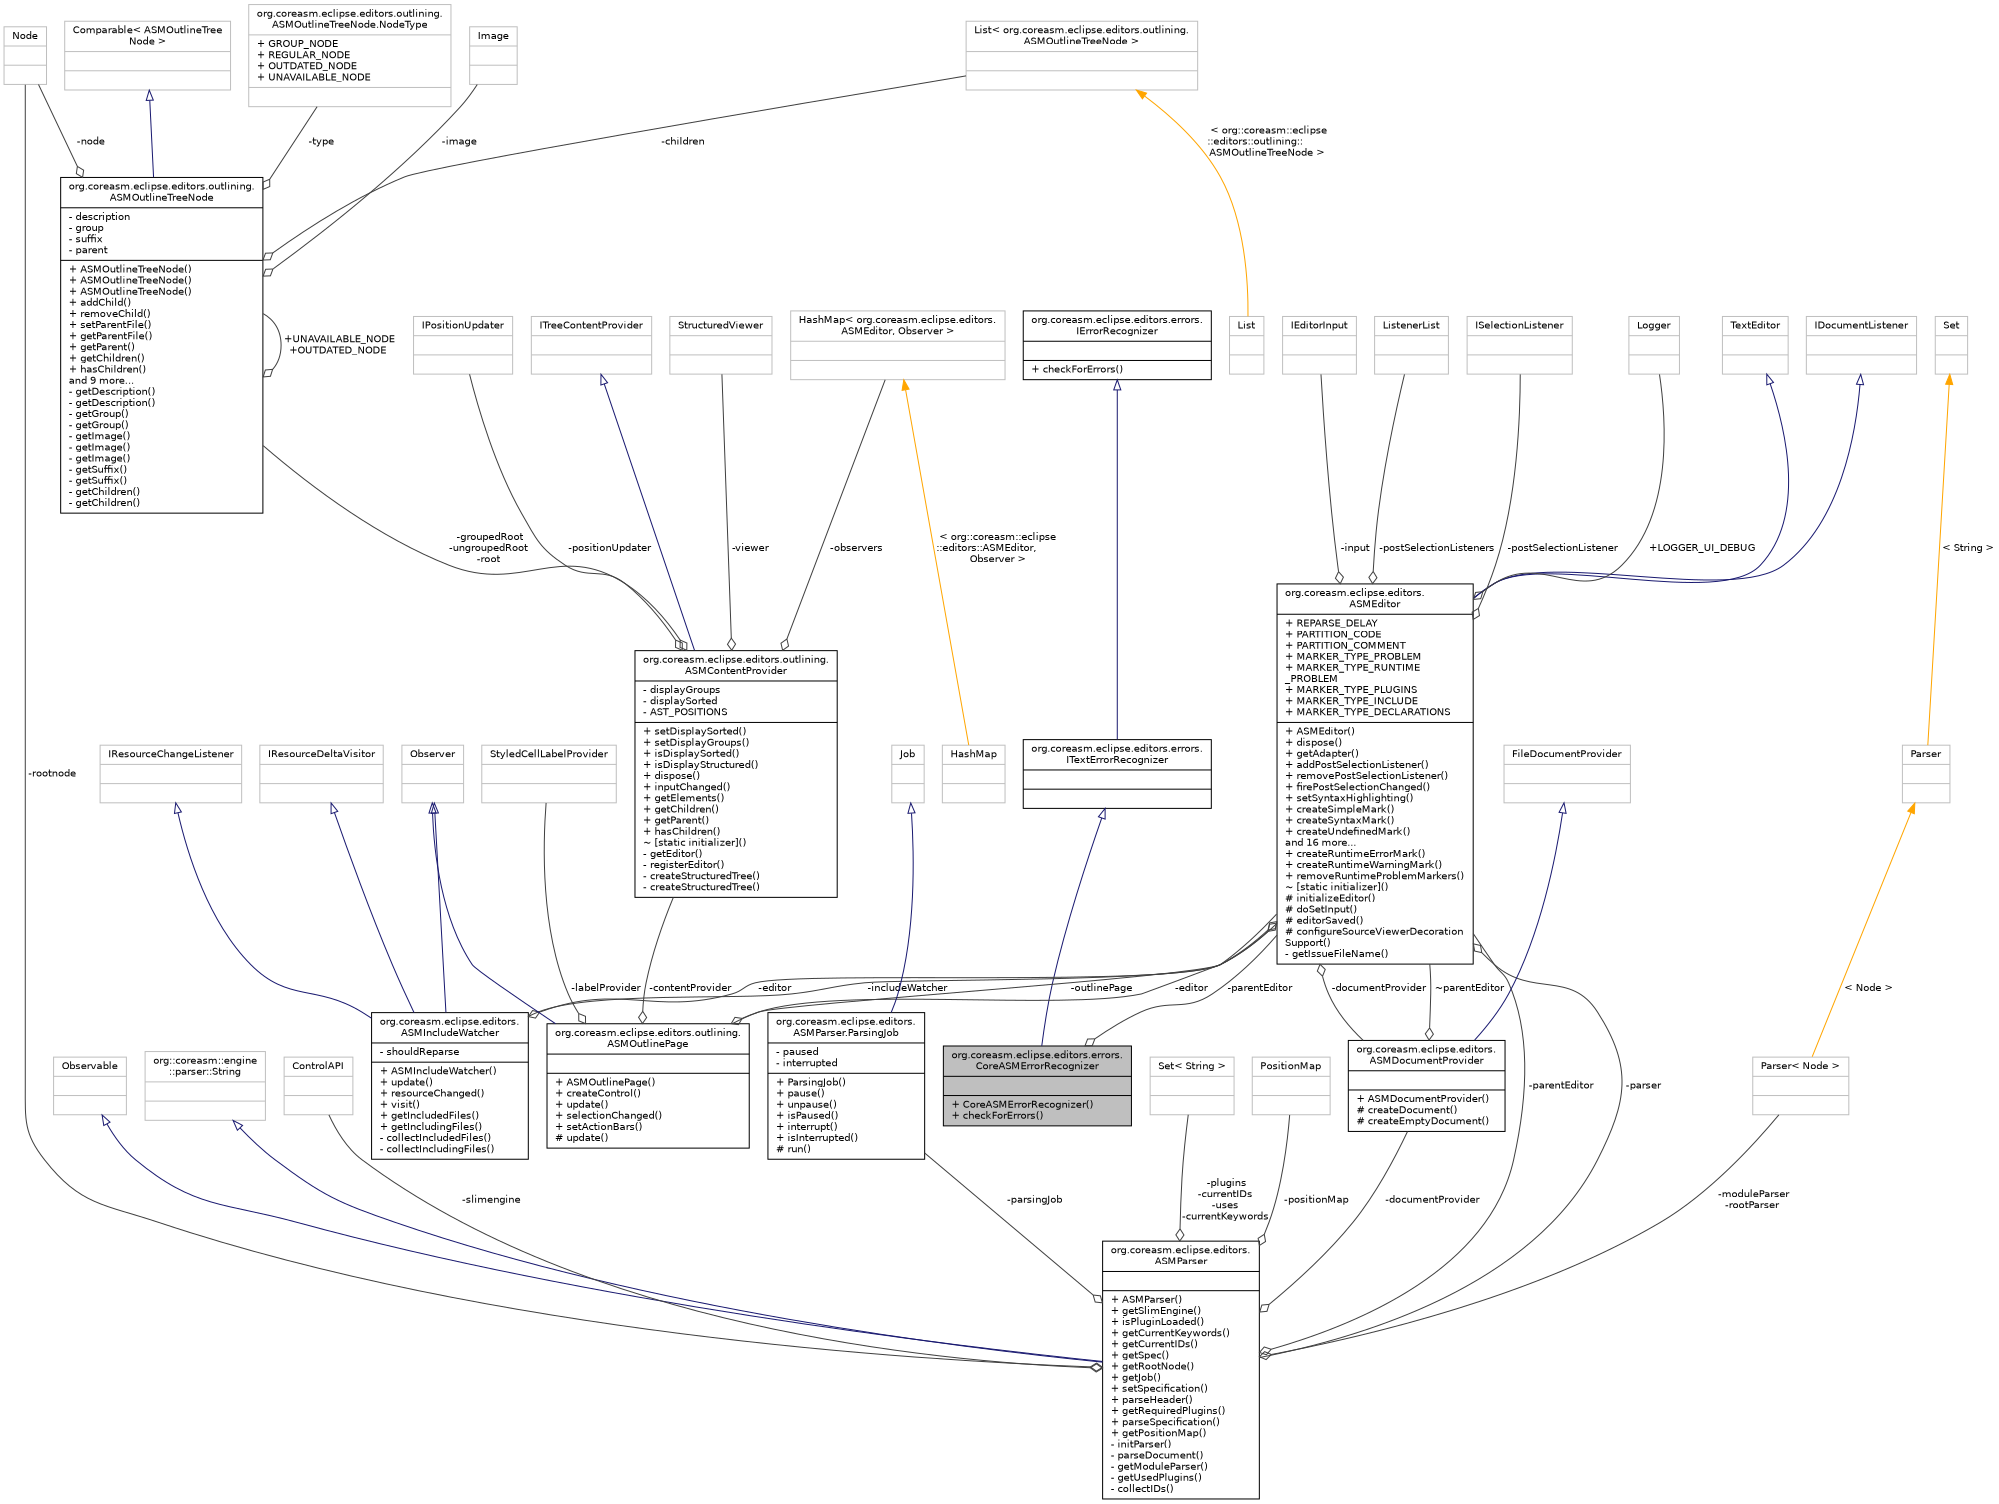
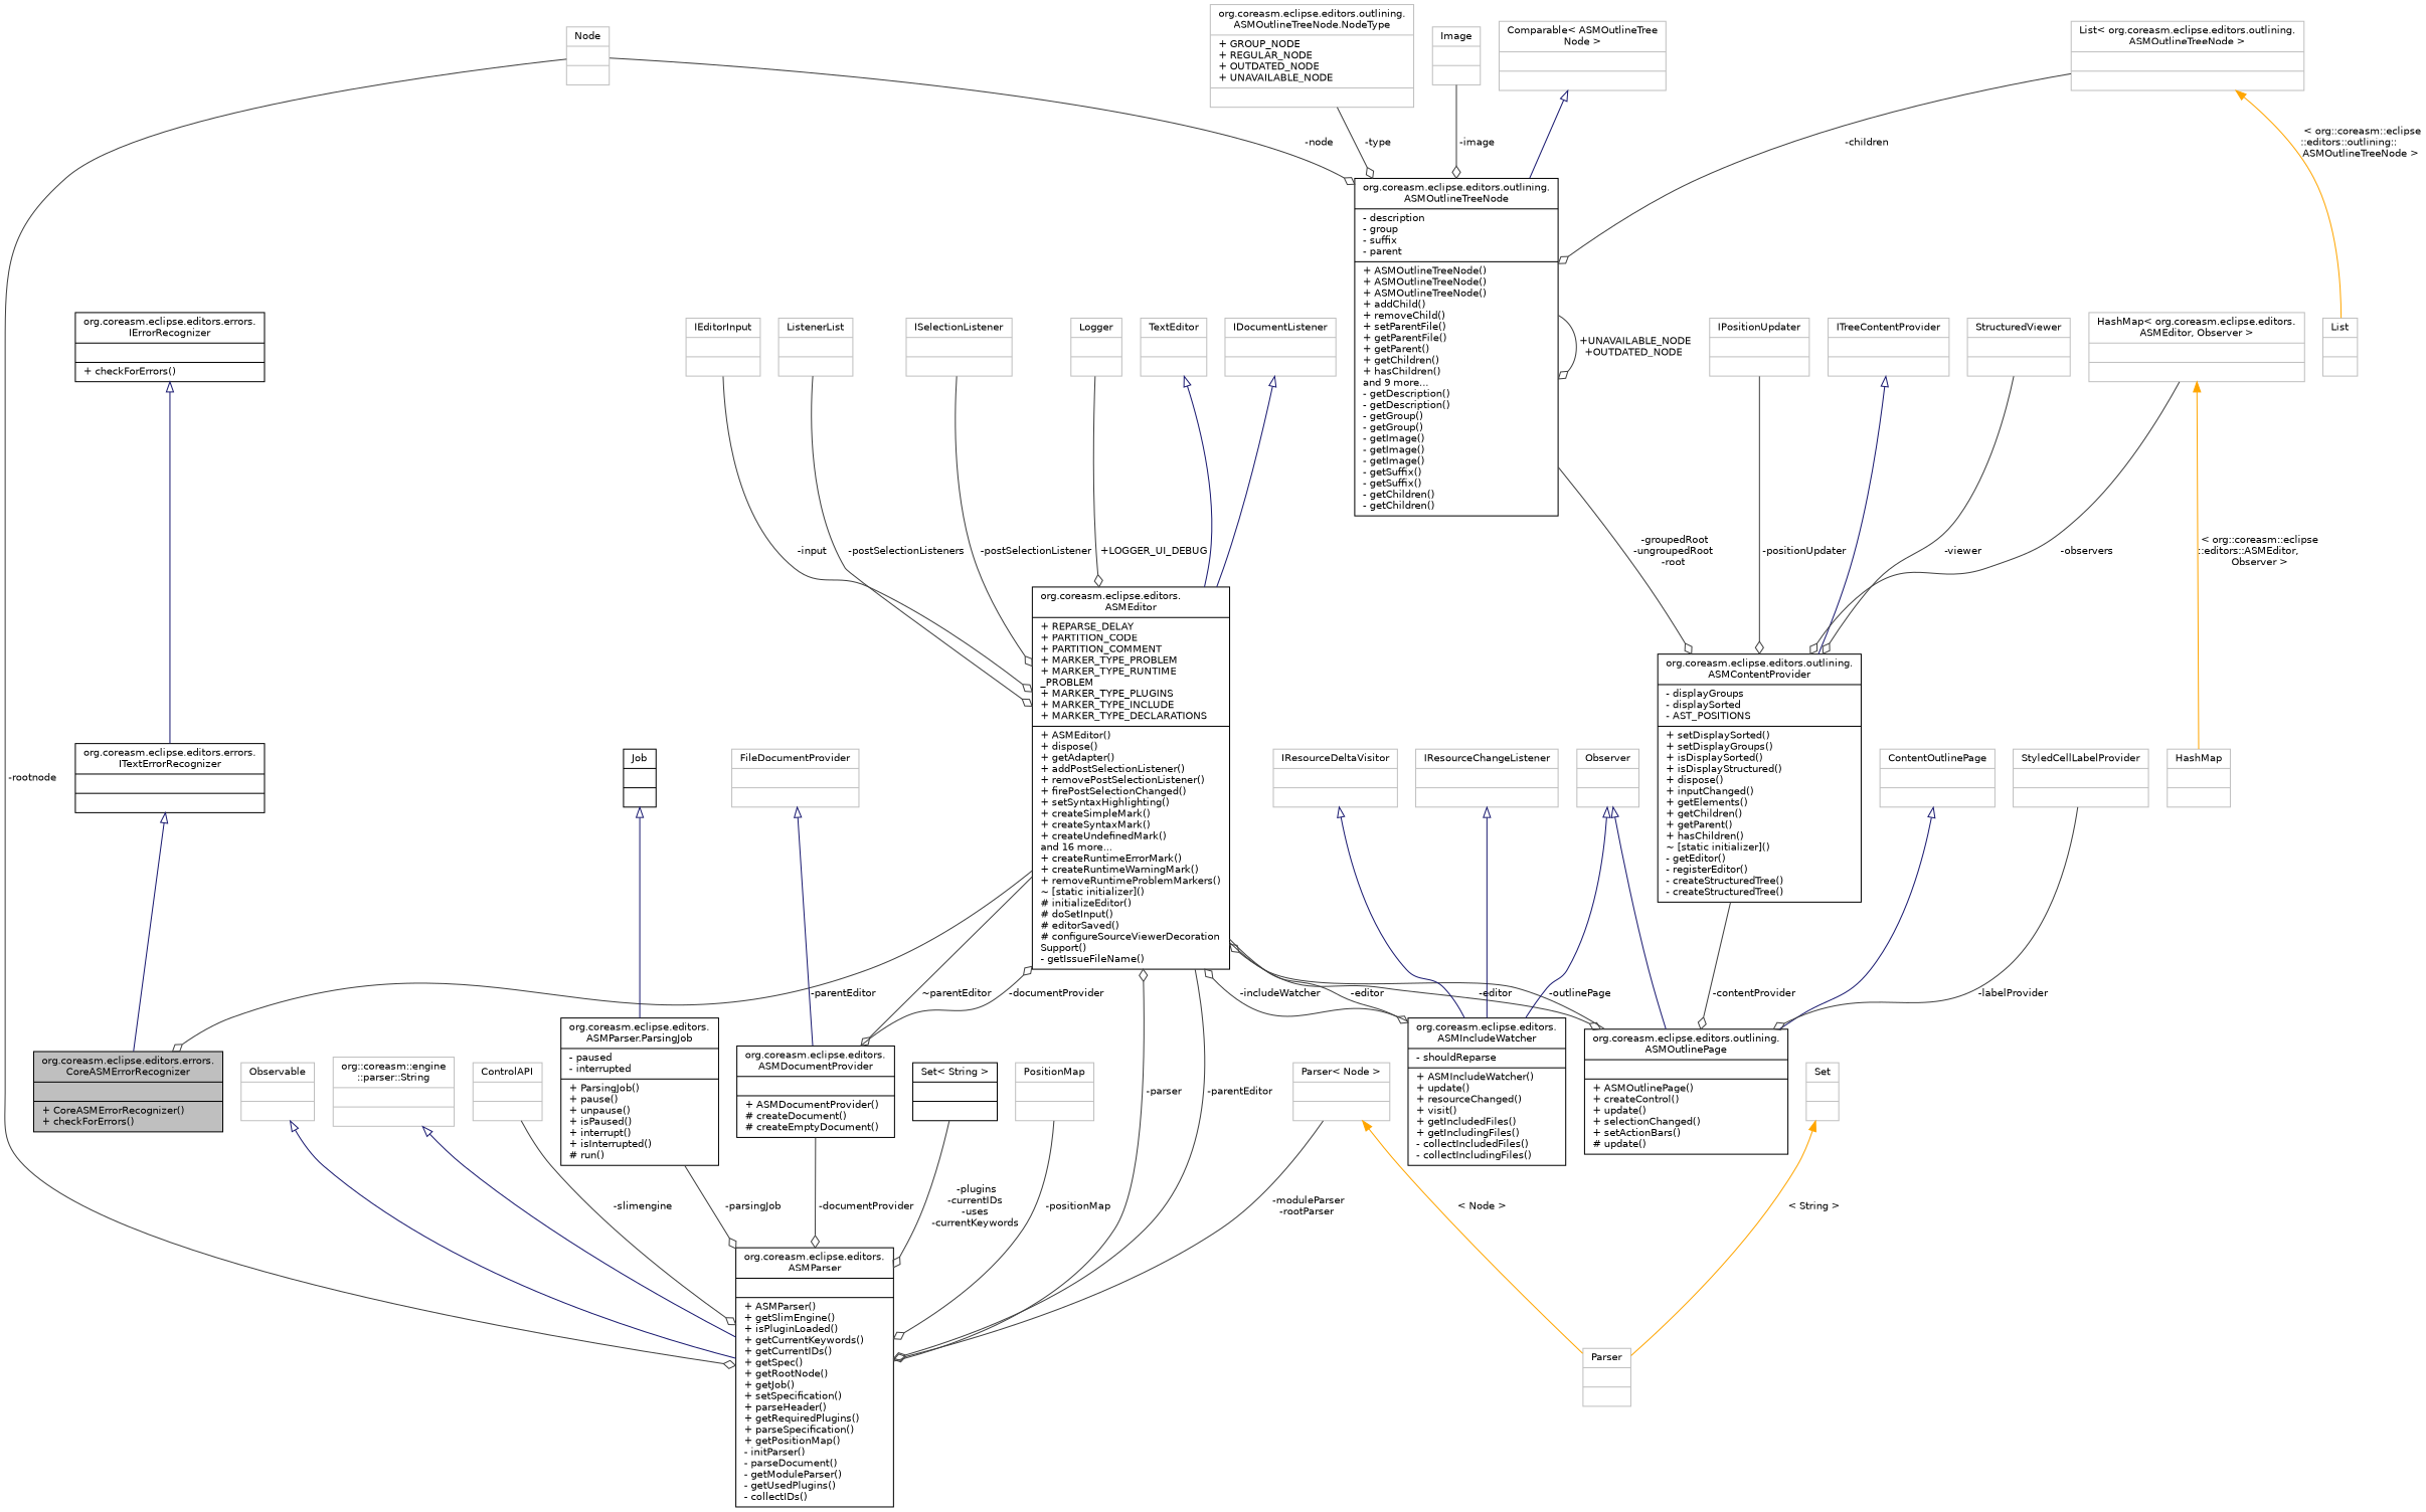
  digraph {
    node [color=grey75 fontname=Helvetica fontsize=10 shape=record]
    edge [color=grey25 fontname=Helvetica fontsize=10 labelfontname=Helvetica labelfontsize=10 style=solid arrowhead=odiamond]
    n1 [color=black fillcolor=grey75 fontcolor=black height=0.2 label="{org.coreasm.eclipse.editors.errors.\lCoreASMErrorRecognizer\n||+ CoreASMErrorRecognizer()\l+ checkForErrors()\l}" style=filled width=0.4]
    n2 [color=black height=0.2 label="{org.coreasm.eclipse.editors.errors.\lITextErrorRecognizer\n||}" width=0.4]
    n3 [color=black height=0.2 label="{org.coreasm.eclipse.editors.errors.\lIErrorRecognizer\n||+ checkForErrors()\l}" width=0.4]
    n4 [color=black height=0.2 label="{org.coreasm.eclipse.editors.\lASMEditor\n|+ REPARSE_DELAY\l+ PARTITION_CODE\l+ PARTITION_COMMENT\l+ MARKER_TYPE_PROBLEM\l+ MARKER_TYPE_RUNTIME\l_PROBLEM\l+ MARKER_TYPE_PLUGINS\l+ MARKER_TYPE_INCLUDE\l+ MARKER_TYPE_DECLARATIONS\l|+ ASMEditor()\l+ dispose()\l+ getAdapter()\l+ addPostSelectionListener()\l+ removePostSelectionListener()\l+ firePostSelectionChanged()\l+ setSyntaxHighlighting()\l+ createSimpleMark()\l+ createSyntaxMark()\l+ createUndefinedMark()\land 16 more...\l+ createRuntimeErrorMark()\l+ createRuntimeWarningMark()\l+ removeRuntimeProblemMarkers()\l~ [static initializer]()\l# initializeEditor()\l# doSetInput()\l# editorSaved()\l# configureSourceViewerDecoration\lSupport()\l- getIssueFileName()\l}" width=0.4]
    n5 [color=black height=0.2 label="{org.coreasm.eclipse.editors.\lASMDocumentProvider\n||+ ASMDocumentProvider()\l# createDocument()\l# createEmptyDocument()\l}" width=0.4]
    n6 [color=black height=0.2 label="{org.coreasm.eclipse.editors.\lASMIncludeWatcher\n|- shouldReparse\l|+ ASMIncludeWatcher()\l+ update()\l+ resourceChanged()\l+ visit()\l+ getIncludedFiles()\l+ getIncludingFiles()\l- collectIncludedFiles()\l- collectIncludingFiles()\l}" width=0.4]
    n7 [color=black height=0.2 label="{org.coreasm.eclipse.editors.\lASMParser\n||+ ASMParser()\l+ getSlimEngine()\l+ isPluginLoaded()\l+ getCurrentKeywords()\l+ getCurrentIDs()\l+ getSpec()\l+ getRootNode()\l+ getJob()\l+ setSpecification()\l+ parseHeader()\l+ getRequiredPlugins()\l+ parseSpecification()\l+ getPositionMap()\l- initParser()\l- parseDocument()\l- getModuleParser()\l- getUsedPlugins()\l- collectIDs()\l}" width=0.4]
    n8 [color=black height=0.2 label="{org.coreasm.eclipse.editors.outlining.\lASMOutlinePage\n||+ ASMOutlinePage()\l+ createControl()\l+ update()\l+ selectionChanged()\l+ setActionBars()\l# update()\l}" width=0.4]
    n9 [height=0.2 label="{TextEditor\n||}" width=0.4]
    n10 [height=0.2 label="{IDocumentListener\n||}" width=0.4]
    n11 [height=0.2 label="{IEditorInput\n||}" width=0.4]
    n12 [height=0.2 label="{ListenerList\n||}" width=0.4]
    n13 [height=0.2 label="{ISelectionListener\n||}" width=0.4]
    n14 [height=0.2 label="{FileDocumentProvider\n||}" width=0.4]
    n15 [height=0.2 label="{Logger\n||}" width=0.4]
    n16 [height=0.2 label="{Observer\n||}" width=0.4]
    n17 [height=0.2 label="{IResourceChangeListener\n||}" width=0.4]
    n18 [height=0.2 label="{IResourceDeltaVisitor\n||}" width=0.4]
    n19 [height=0.2 label="{Observable\n||}" width=0.4]
    n20 [height=0.2 label="{org::coreasm::engine\l::parser::String\n||}" width=0.4]
    n21 [height=0.2 label="{ControlAPI\n||}" width=0.4]
    n22 [height=0.2 label="{Node\n||}" width=0.4]
    n23 [color=black height=0.2 label="{org.coreasm.eclipse.editors.outlining.\lASMOutlineTreeNode\n|- description\l- group\l- suffix\l- parent\l|+ ASMOutlineTreeNode()\l+ ASMOutlineTreeNode()\l+ ASMOutlineTreeNode()\l+ addChild()\l+ removeChild()\l+ setParentFile()\l+ getParentFile()\l+ getParent()\l+ getChildren()\l+ hasChildren()\land 9 more...\l- getDescription()\l- getDescription()\l- getGroup()\l- getGroup()\l- getImage()\l- getImage()\l- getImage()\l- getSuffix()\l- getSuffix()\l- getChildren()\l- getChildren()\l}" width=0.4]
    n24 [color=black height=0.2 label="{org.coreasm.eclipse.editors.outlining.\lASMContentProvider\n|- displayGroups\l- displaySorted\l- AST_POSITIONS\l|+ setDisplaySorted()\l+ setDisplayGroups()\l+ isDisplaySorted()\l+ isDisplayStructured()\l+ dispose()\l+ inputChanged()\l+ getElements()\l+ getChildren()\l+ getParent()\l+ hasChildren()\l~ [static initializer]()\l- getEditor()\l- registerEditor()\l- createStructuredTree()\l- createStructuredTree()\l}" width=0.4]
    n25 [color=black height=0.2 label="{org.coreasm.eclipse.editors.\lASMParser.ParsingJob\n|- paused\l- interrupted\l|+ ParsingJob()\l+ pause()\l+ unpause()\l+ isPaused()\l+ interrupt()\l+ isInterrupted()\l# run()\l}" width=0.4]
-   n26 [height=0.2 label="{Job\n||}" width=0.4]
-   n27 [height=0.2 label="{Set\< String \>\n||}" width=0.4]
+   n26 [color=black height=0.2 label="{Job\n||}" width=0.4]
+   n27 [color=black height=0.2 label="{Set\< String \>\n||}" width=0.4]
    n28 [height=0.2 label="{Set\n||}" width=0.4]
    n29 [height=0.2 label="{Parser\n||}" width=0.4]
    n30 [height=0.2 label="{PositionMap\n||}" width=0.4]
    n31 [height=0.2 label="{Parser\< Node \>\n||}" width=0.4]
+   n32 [height=0.2 label="{ContentOutlinePage\n||}" width=0.4]
    n33 [height=0.2 label="{ITreeContentProvider\n||}" width=0.4]
    n34 [height=0.2 label="{StructuredViewer\n||}" width=0.4]
    n35 [height=0.2 label="{HashMap\< org.coreasm.eclipse.editors.\lASMEditor, Observer \>\n||}" width=0.4]
    n36 [height=0.2 label="{HashMap\n||}" width=0.4]
    n37 [height=0.2 label="{Comparable\< ASMOutlineTree\lNode \>\n||}" width=0.4]
    n38 [height=0.2 label="{org.coreasm.eclipse.editors.outlining.\lASMOutlineTreeNode.NodeType\n|+ GROUP_NODE\l+ REGULAR_NODE\l+ OUTDATED_NODE\l+ UNAVAILABLE_NODE\l|}" width=0.4]
    n39 [height=0.2 label="{List\< org.coreasm.eclipse.editors.outlining.\lASMOutlineTreeNode \>\n||}" width=0.4]
    n40 [height=0.2 label="{List\n||}" width=0.4]
    n41 [height=0.2 label="{Image\n||}" width=0.4]
    n42 [height=0.2 label="{IPositionUpdater\n||}" width=0.4]
    n43 [height=0.2 label="{StyledCellLabelProvider\n||}" width=0.4]
    n2 -> n1 [arrowtail=onormal color=midnightblue dir=back arrowhead=""]
    n3 -> n2 [arrowtail=onormal color=midnightblue dir=back arrowhead=""]
    n4 -> n1 [label=" -parentEditor"]
    n4 -> n5 [label=" ~parentEditor"]
    n4 -> n6 [label=" -editor"]
    n4 -> n7 [label=" -parentEditor"]
    n4 -> n8 [label=" -editor"]
    n5 -> n4 [label=" -documentProvider"]
    n5 -> n7 [label=" -documentProvider"]
    n6 -> n4 [label=" -includeWatcher"]
    n7 -> n4 [label=" -parser"]
    n8 -> n4 [label=" -outlinePage"]
    n9 -> n4 [arrowtail=onormal color=midnightblue dir=back arrowhead=""]
    n10 -> n4 [arrowtail=onormal color=midnightblue dir=back arrowhead=""]
    n11 -> n4 [label=" -input"]
    n12 -> n4 [label=" -postSelectionListeners"]
    n13 -> n4 [label=" -postSelectionListener"]
    n14 -> n5 [arrowtail=onormal color=midnightblue dir=back arrowhead=""]
    n15 -> n4 [label=" +LOGGER_UI_DEBUG"]
    n16 -> n6 [arrowtail=onormal color=midnightblue dir=back arrowhead=""]
    n16 -> n8 [arrowtail=onormal color=midnightblue dir=back arrowhead=""]
    n17 -> n6 [arrowtail=onormal color=midnightblue dir=back arrowhead=""]
    n18 -> n6 [arrowtail=onormal color=midnightblue dir=back arrowhead=""]
    n19 -> n7 [arrowtail=onormal color=midnightblue dir=back arrowhead=""]
    n20 -> n7 [arrowtail=onormal color=midnightblue dir=back arrowhead=""]
    n21 -> n7 [label=" -slimengine"]
    n22 -> n7 [label=" -rootnode"]
    n22 -> n23 [label=" -node"]
    n23 -> n23 [label=" +UNAVAILABLE_NODE\n+OUTDATED_NODE"]
    n23 -> n24 [label=" -groupedRoot\n-ungroupedRoot\n-root"]
    n24 -> n8 [label=" -contentProvider"]
    n25 -> n7 [label=" -parsingJob"]
    n26 -> n25 [arrowtail=onormal color=midnightblue dir=back arrowhead=""]
    n27 -> n7 [label=" -plugins\n-currentIDs\n-uses\n-currentKeywords"]
    n28 -> n29 [color=orange dir=back label=" \< String \>" arrowhead=""]
-   n29 -> n31 [color=orange dir=back label=" \< Node \>" arrowhead=""]
+   n31 -> n29 [color=orange dir=back label=" \< Node \>" arrowhead=""]
    n30 -> n7 [label=" -positionMap"]
    n31 -> n7 [label=" -moduleParser\n-rootParser"]
+   n32 -> n8 [arrowtail=onormal color=midnightblue dir=back arrowhead=""]
    n33 -> n24 [arrowtail=onormal color=midnightblue dir=back arrowhead=""]
    n34 -> n24 [label=" -viewer"]
    n35 -> n24 [label=" -observers"]
    n35 -> n36 [color=orange dir=back label=" \< org::coreasm::eclipse\l::editors::ASMEditor,\l Observer \>" arrowhead=""]
    n37 -> n23 [arrowtail=onormal color=midnightblue dir=back arrowhead=""]
    n38 -> n23 [label=" -type"]
    n39 -> n23 [label=" -children"]
    n39 -> n40 [color=orange dir=back label=" \< org::coreasm::eclipse\l::editors::outlining::\lASMOutlineTreeNode \>" arrowhead=""]
    n41 -> n23 [label=" -image"]
    n42 -> n24 [label=" -positionUpdater"]
    n43 -> n8 [label=" -labelProvider"]
  }
